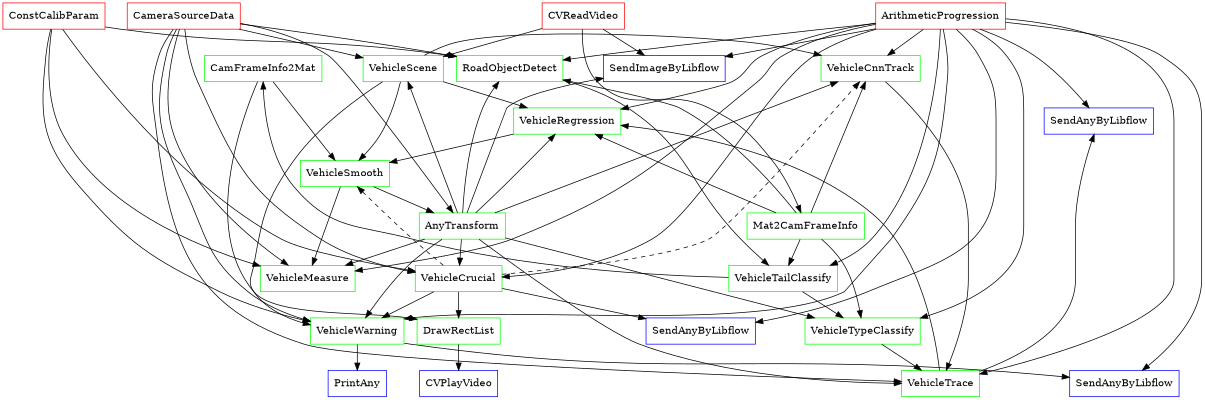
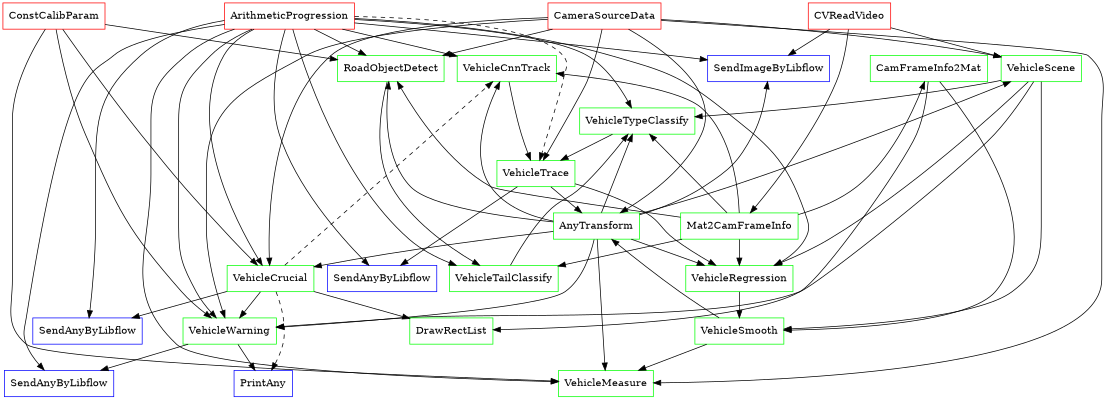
  digraph {
    node [color=green shape=box]
    n1 [color=red label=ConstCalibParam]
    n2 [color=red label=ArithmeticProgression]
    n3 [color=red label=CVReadVideo]
    n4 [color=red label=CameraSourceData]
    n5 [label=Mat2CamFrameInfo]
    n6 [label=AnyTransform]
    n7 [label=VehicleScene]
    n8 [label=CamFrameInfo2Mat]
    n9 [label=VehicleCnnTrack]
    n10 [label=RoadObjectDetect]
    n11 [color=blue label=SendImageByLibflow]
    n12 [label=VehicleTailClassify]
    n13 [label=VehicleTypeClassify]
    n14 [label=VehicleTrace]
    n15 [label=VehicleRegression]
    n16 [color=blue label=SendAnyByLibflow]
    n17 [label=VehicleSmooth]
    n18 [label=VehicleMeasure]
    n19 [label=VehicleCrucial]
    n20 [label=VehicleWarning]
    n21 [label=DrawRectList]
    n22 [color=blue label=SendAnyByLibflow]
    n23 [color=blue label=PrintAny]
-   n24 [color=blue label=CVPlayVideo]
    n25 [color=blue label=SendAnyByLibflow]
    subgraph sub_1 {
      subgraph sub_2 {
        rank=same
        n1
        n2
        n3
        n4
      }
      subgraph sub_3 {
        rank=same
        n5
        n6
      }
      subgraph sub_4 {
        rank=same
        n7
        n8
        n9
        n10
        n11
      }
      subgraph sub_5 {
        rank=same
        n12
      }
      subgraph sub_6 {
        rank=same
        n13
      }
      subgraph sub_7 {
        rank=same
        n14
      }
      subgraph sub_8 {
        rank=same
        n15
        n16
      }
      subgraph sub_9 {
        rank=same
        n17
      }
      subgraph sub_10 {
        rank=same
        n18
      }
      subgraph sub_11 {
        rank=same
        n19
      }
      subgraph sub_12 {
        rank=same
        n20
        n21
        n22
      }
      subgraph sub_13 {
        rank=same
        n23
-       n24
        n25
      }
    }
    n1 -> n10
    n1 -> n18
    n1 -> n19
    n1 -> n20
    n2 -> n9
    n2 -> n10
    n2 -> n11
    n2 -> n12
    n2 -> n13
-   n2 -> n14
+   n2 -> n14 [style=dashed]
    n2 -> n15
    n2 -> n16
    n2 -> n18
    n2 -> n19
    n2 -> n20
    n2 -> n22
    n2 -> n25
    n3 -> n5
    n3 -> n7
    n3 -> n11
    n4 -> n6
    n4 -> n7
    n4 -> n10
    n4 -> n14
    n4 -> n18
    n4 -> n19
    n4 -> n20
-   n12 -> n8
+   n5 -> n8
    n5 -> n9
    n5 -> n10
    n5 -> n12
    n5 -> n13
    n5 -> n15
    n6 -> n7
    n6 -> n9
    n6 -> n10
    n6 -> n11
    n6 -> n13
-   n6 -> n14
+   n14 -> n6
    n6 -> n15
    n6 -> n18
    n6 -> n19
    n6 -> n20
-   n7 -> n9
+   n7 -> n13
    n7 -> n15
    n7 -> n17
    n7 -> n20
    n8 -> n17
    n8 -> n21
    n9 -> n14
    n10 -> n12
    n12 -> n13
    n13 -> n14
    n14 -> n15
    n14 -> n16
    n15 -> n17
    n17 -> n6
    n17 -> n18
    n19 -> n9 [style=dashed]
-   n19 -> n17 [style=dashed]
+   n19 -> n23 [style=dashed]
    n19 -> n20
    n19 -> n21
    n19 -> n22
    n20 -> n23
    n20 -> n25
-   n21 -> n24
  }
